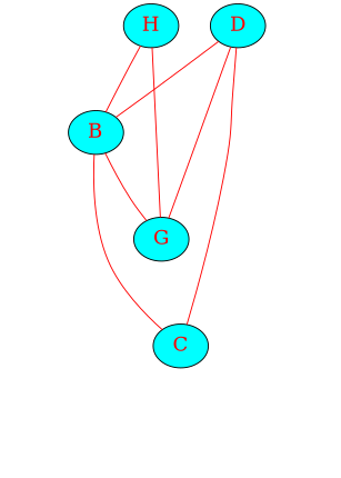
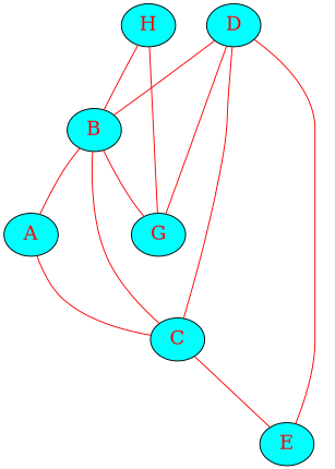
  graph {
    splines=true
    node [fillcolor=aqua fontcolor=red fontsize=20 style=filled]
    edge [color=red fontcolor=white fontsize=24]
+   A
    C
+   E
    B
    G
    D
    H
+   A -- C [label=4]
+   C -- E [label=3]
+   B -- A [label=1]
    B -- C [label=2]
    B -- G [label=4]
    D -- C [label=3]
+   D -- E [label=1]
    D -- B [label=9]
    D -- G [label=1]
    H -- B [label=2]
    H -- G [label=34]
  }
